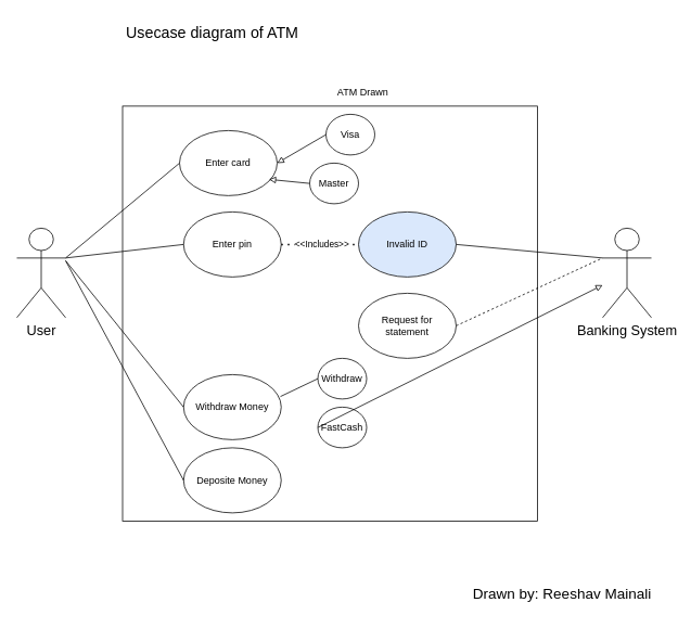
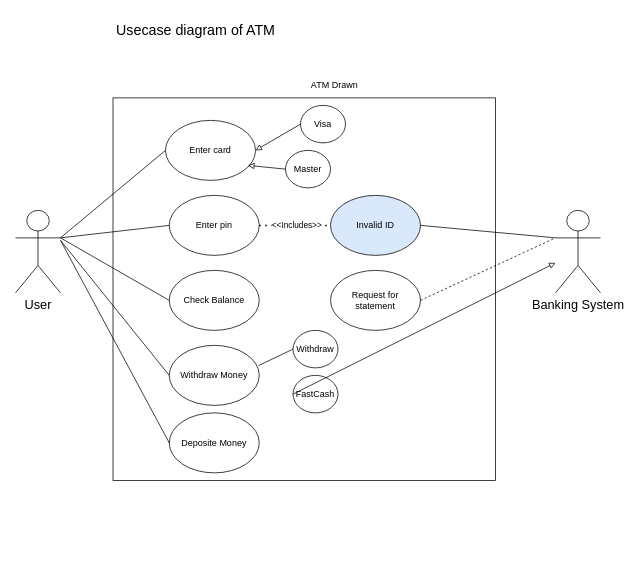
  <mxCell id="0" />
  <mxCell id="1" parent="0" />
  <mxCell id="2" value="&lt;font style=&quot;font-size: 19px;&quot;&gt;Usecase diagram of ATM&lt;/font&gt;" style="text;html=1;align=center;verticalAlign=middle;resizable=0;points=[];autosize=1;strokeColor=none;fillColor=none;" parent="1" vertex="1"><mxGeometry x="140" y="20" width="240" height="40" as="geometry" /></mxCell>
  <mxCell id="3" value="" style="whiteSpace=wrap;html=1;aspect=fixed;" parent="1" vertex="1"><mxGeometry x="150" y="130" width="510" height="510" as="geometry" /></mxCell>
  <mxCell id="4" value="Enter card&lt;span style=&quot;color: rgba(0, 0, 0, 0); font-family: monospace; font-size: 0px; text-align: start; text-wrap: nowrap;&quot;&gt;%3CmxGraphModel%3E%3Croot%3E%3CmxCell%20id%3D%220%22%2F%3E%3CmxCell%20id%3D%221%22%20parent%3D%220%22%2F%3E%3CmxCell%20id%3D%222%22%20value%3D%22payment%22%20style%3D%22shape%3Dcylinder3%3BwhiteSpace%3Dwrap%3Bhtml%3D1%3BboundedLbl%3D1%3BbackgroundOutline%3D1%3Bsize%3D15%3B%22%20vertex%3D%221%22%20parent%3D%221%22%3E%3CmxGeometry%20x%3D%22245%22%20y%3D%222850%22%20width%3D%2260%22%20height%3D%2280%22%20as%3D%22geometry%22%2F%3E%3C%2FmxCell%3E%3C%2Froot%3E%3C%2FmxGraphModel%3&lt;/span&gt;" style="ellipse;whiteSpace=wrap;html=1;" parent="1" vertex="1"><mxGeometry x="220" y="160" width="120" height="80" as="geometry" /></mxCell>
+ <mxCell id="5" value="Check Balance" style="ellipse;whiteSpace=wrap;html=1;" parent="1" vertex="1"><mxGeometry x="225" y="360" width="120" height="80" as="geometry" /></mxCell>
  <mxCell id="6" value="Withdraw Money" style="ellipse;whiteSpace=wrap;html=1;" parent="1" vertex="1"><mxGeometry x="225" y="460" width="120" height="80" as="geometry" /></mxCell>
  <mxCell id="7" value="Deposite Money&lt;span style=&quot;color: rgba(0, 0, 0, 0); font-family: monospace; font-size: 0px; text-align: start; text-wrap: nowrap;&quot;&gt;%3CmxGraphModel%3E%3Croot%3E%3CmxCell%20id%3D%220%22%2F%3E%3CmxCell%20id%3D%221%22%20parent%3D%220%22%2F%3E%3CmxCell%20id%3D%222%22%20value%3D%22Withdraw%20Money%22%20style%3D%22ellipse%3BwhiteSpace%3Dwrap%3Bhtml%3D1%3B%22%20vertex%3D%221%22%20parent%3D%221%22%3E%3CmxGeometry%20x%3D%22555%22%20y%3D%223430%22%20width%3D%22120%22%20height%3D%2280%22%20as%3D%22geometry%22%2F%3E%3C%2FmxCell%3E%3C%2Froot%3E%3C%2FmxGraphModel%3E&lt;/span&gt;&lt;span style=&quot;color: rgba(0, 0, 0, 0); font-family: monospace; font-size: 0px; text-align: start; text-wrap: nowrap;&quot;&gt;%3CmxGraphModel%3E%3Croot%3E%3CmxCell%20id%3D%220%22%2F%3E%3CmxCell%20id%3D%221%22%20parent%3D%220%22%2F%3E%3CmxCell%20id%3D%222%22%20value%3D%22Withdraw%20Money%22%20style%3D%22ellipse%3BwhiteSpace%3Dwrap%3Bhtml%3D1%3B%22%20vertex%3D%221%22%20parent%3D%221%22%3E%3CmxGeometry%20x%3D%22555%22%20y%3D%223430%22%20width%3D%22120%22%20height%3D%2280%22%20as%3D%22geometry%22%2F%3E%3C%2FmxCell%3E%3C%2Froot%3E%3C%2FmxGraphModel%3E&lt;/span&gt;" style="ellipse;whiteSpace=wrap;html=1;" parent="1" vertex="1"><mxGeometry x="225" y="550" width="120" height="80" as="geometry" /></mxCell>
  <mxCell id="8" value="Invalid ID" style="ellipse;whiteSpace=wrap;html=1;fillColor=#dae8fc;" parent="1" vertex="1"><mxGeometry x="440" y="260" width="120" height="80" as="geometry" /></mxCell>
  <mxCell id="9" value="Request for statement" style="ellipse;whiteSpace=wrap;html=1;" parent="1" vertex="1"><mxGeometry x="440" y="360" width="120" height="80" as="geometry" /></mxCell>
  <mxCell id="10" value="&lt;font style=&quot;font-size: 17px;&quot;&gt;User&lt;/font&gt;" style="shape=umlActor;verticalLabelPosition=bottom;verticalAlign=top;html=1;outlineConnect=0;" parent="1" vertex="1"><mxGeometry x="20" y="280" width="60" height="110" as="geometry" /></mxCell>
  <mxCell id="11" value="&lt;font style=&quot;font-size: 17px;&quot;&gt;Banking System&lt;/font&gt;" style="shape=umlActor;verticalLabelPosition=bottom;verticalAlign=top;html=1;outlineConnect=0;" parent="1" vertex="1"><mxGeometry x="740" y="280" width="60" height="110" as="geometry" /></mxCell>
  <mxCell id="12" value="ATM Drawn&lt;div&gt;&lt;br&gt;&lt;/div&gt;" style="text;html=1;align=center;verticalAlign=middle;resizable=0;points=[];autosize=1;strokeColor=none;fillColor=none;" parent="1" vertex="1"><mxGeometry x="400" y="100" width="90" height="40" as="geometry" /></mxCell>
  <mxCell id="13" value="Enter pin&lt;span style=&quot;color: rgba(0, 0, 0, 0); font-family: monospace; font-size: 0px; text-align: start; text-wrap: nowrap;&quot;&gt;%3CmxGraphModel%3E%3Croot%3E%3CmxCell%20id%3D%220%22%2F%3E%3CmxCell%20id%3D%221%22%20parent%3D%220%22%2F%3E%3CmxCell%20id%3D%222%22%20value%3D%22payment%22%20style%3D%22shape%3Dcylinder3%3BwhiteSpace%3Dwrap%3Bhtml%3D1%3BboundedLbl%3D1%3BbackgroundOutline%3D1%3Bsize%3D15%3B%22%20vertex%3D%221%22%20parent%3D%221%22%3E%3CmxGeometry%20x%3D%22245%22%20y%3D%222850%22%20width%3D%2260%22%20height%3D%2280%22%20as%3D%22geometry%22%2F%3E%3C%2FmxCell%3E%3C%2Froot%3E%3C%2FmxGraphModel%3E&lt;/span&gt;" style="ellipse;whiteSpace=wrap;html=1;" parent="1" vertex="1"><mxGeometry x="225" y="260" width="120" height="80" as="geometry" /></mxCell>
  <mxCell id="14" value="" style="endArrow=none;dashed=1;html=1;dashPattern=1 3;strokeWidth=2;rounded=0;entryX=0;entryY=0.5;entryDx=0;entryDy=0;exitX=1;exitY=0.5;exitDx=0;exitDy=0;" parent="1" source="13" target="8" edge="1"><mxGeometry width="50" height="50" relative="1" as="geometry"><mxPoint x="370" y="490" as="sourcePoint" /><mxPoint x="420" y="440" as="targetPoint" /><Array as="points" /></mxGeometry></mxCell>
  <mxCell id="15" value="&amp;lt;&amp;lt;Includes&amp;gt;&amp;gt;" style="edgeLabel;html=1;align=center;verticalAlign=middle;resizable=0;points=[];" parent="14" vertex="1" connectable="0"><mxGeometry x="0.036" y="1" relative="1" as="geometry"><mxPoint as="offset" /></mxGeometry></mxCell>
  <mxCell id="16" value="Visa" style="ellipse;whiteSpace=wrap;html=1;" parent="1" vertex="1"><mxGeometry x="400" y="140" width="60" height="50" as="geometry" /></mxCell>
  <mxCell id="17" value="Master" style="ellipse;whiteSpace=wrap;html=1;" parent="1" vertex="1"><mxGeometry x="380" y="200" width="60" height="50" as="geometry" /></mxCell>
  <mxCell id="18" value="Withdraw" style="ellipse;whiteSpace=wrap;html=1;" parent="1" vertex="1"><mxGeometry x="390" y="440" width="60" height="50" as="geometry" /></mxCell>
  <mxCell id="19" value="FastCash" style="ellipse;whiteSpace=wrap;html=1;" parent="1" vertex="1"><mxGeometry x="390" y="500" width="60" height="50" as="geometry" /></mxCell>
  <mxCell id="20" value="" style="endArrow=none;html=1;rounded=0;exitX=1;exitY=0.333;exitDx=0;exitDy=0;exitPerimeter=0;entryX=0;entryY=0.5;entryDx=0;entryDy=0;" parent="1" source="10" target="4" edge="1"><mxGeometry width="50" height="50" relative="1" as="geometry"><mxPoint x="440" y="490" as="sourcePoint" /><mxPoint x="490" y="440" as="targetPoint" /></mxGeometry></mxCell>
  <mxCell id="21" value="" style="endArrow=none;html=1;rounded=0;entryX=0;entryY=0.5;entryDx=0;entryDy=0;exitX=1;exitY=0.333;exitDx=0;exitDy=0;exitPerimeter=0;" parent="1" source="10" target="13" edge="1"><mxGeometry width="50" height="50" relative="1" as="geometry"><mxPoint x="440" y="490" as="sourcePoint" /><mxPoint x="490" y="440" as="targetPoint" /></mxGeometry></mxCell>
+ <mxCell id="22" value="" style="endArrow=none;html=1;rounded=0;entryX=0;entryY=0.5;entryDx=0;entryDy=0;exitX=1;exitY=0.333;exitDx=0;exitDy=0;exitPerimeter=0;" parent="1" source="10" target="5" edge="1"><mxGeometry width="50" height="50" relative="1" as="geometry"><mxPoint x="70" y="560" as="sourcePoint" /><mxPoint x="120" y="510" as="targetPoint" /></mxGeometry></mxCell>
  <mxCell id="23" value="" style="endArrow=none;html=1;rounded=0;entryX=0;entryY=0.5;entryDx=0;entryDy=0;" parent="1" target="6" edge="1"><mxGeometry width="50" height="50" relative="1" as="geometry"><mxPoint x="80" y="320" as="sourcePoint" /><mxPoint x="100" y="500" as="targetPoint" /></mxGeometry></mxCell>
  <mxCell id="24" value="" style="endArrow=none;html=1;rounded=0;entryX=0;entryY=0.5;entryDx=0;entryDy=0;" parent="1" target="7" edge="1"><mxGeometry width="50" height="50" relative="1" as="geometry"><mxPoint x="80" y="320" as="sourcePoint" /><mxPoint x="160" y="530" as="targetPoint" /></mxGeometry></mxCell>
  <mxCell id="25" value="" style="endArrow=none;html=1;rounded=0;entryX=0;entryY=0.333;entryDx=0;entryDy=0;entryPerimeter=0;exitX=1;exitY=0.5;exitDx=0;exitDy=0;" parent="1" source="8" target="11" edge="1"><mxGeometry width="50" height="50" relative="1" as="geometry"><mxPoint x="810" y="400" as="sourcePoint" /><mxPoint x="860" y="350" as="targetPoint" /></mxGeometry></mxCell>
  <mxCell id="26" value="" style="html=1;labelBackgroundColor=#ffffff;endArrow=block;endFill=0;jettySize=auto;orthogonalLoop=1;strokeWidth=1;fontSize=14;rounded=0;exitX=0;exitY=0.5;exitDx=0;exitDy=0;" parent="1" source="19" target="11" edge="1"><mxGeometry width="60" height="60" relative="1" as="geometry"><mxPoint x="-40" y="210" as="sourcePoint" /><mxPoint x="20" y="150" as="targetPoint" /></mxGeometry></mxCell>
  <mxCell id="27" value="" style="html=1;labelBackgroundColor=#ffffff;endArrow=none;endFill=0;jettySize=auto;orthogonalLoop=1;strokeWidth=1;fontSize=14;rounded=0;exitX=0;exitY=0.5;exitDx=0;exitDy=0;entryX=0.992;entryY=0.337;entryDx=0;entryDy=0;entryPerimeter=0;" parent="1" source="18" target="6" edge="1"><mxGeometry width="60" height="60" relative="1" as="geometry"><mxPoint x="-30" y="220" as="sourcePoint" /><mxPoint x="30" y="160" as="targetPoint" /></mxGeometry></mxCell>
  <mxCell id="28" value="" style="html=1;labelBackgroundColor=#ffffff;endArrow=block;endFill=0;jettySize=auto;orthogonalLoop=1;strokeWidth=1;fontSize=14;rounded=0;exitX=0;exitY=0.5;exitDx=0;exitDy=0;" parent="1" source="17" edge="1"><mxGeometry width="60" height="60" relative="1" as="geometry"><mxPoint y="230" as="sourcePoint" x="-10" /><mxPoint x="330" y="220" as="targetPoint" /></mxGeometry></mxCell>
  <mxCell id="29" value="" style="html=1;labelBackgroundColor=#ffffff;endArrow=block;endFill=0;jettySize=auto;orthogonalLoop=1;strokeWidth=1;fontSize=14;rounded=0;exitX=0;exitY=0.5;exitDx=0;exitDy=0;entryX=1;entryY=0.5;entryDx=0;entryDy=0;" parent="1" source="16" target="4" edge="1"><mxGeometry width="60" height="60" relative="1" as="geometry"><mxPoint y="240" as="sourcePoint" x="-10" /><mxPoint x="50" y="180" as="targetPoint" /></mxGeometry></mxCell>
  <mxCell id="30" value="" style="endArrow=none;html=1;rounded=0;exitX=1;exitY=0.5;exitDx=0;exitDy=0;entryX=0;entryY=0.333;entryDx=0;entryDy=0;entryPerimeter=0;dashed=1;" edge="1" parent="1" source="9" target="11"><mxGeometry width="50" height="50" relative="1" as="geometry"><mxPoint x="570" y="310" as="sourcePoint" /><mxPoint x="750" y="320" as="targetPoint" /></mxGeometry></mxCell>
- <mxCell id="31" value="&lt;font style=&quot;font-size: 18px;&quot;&gt;Drawn by: Reeshav Mainali&lt;/font&gt;" style="text;html=1;align=center;verticalAlign=middle;resizable=0;points=[];autosize=1;strokeColor=none;fillColor=none;" vertex="1" parent="1"><mxGeometry x="570" y="710" width="240" height="40" as="geometry" /></mxCell>
